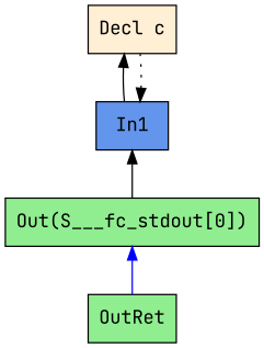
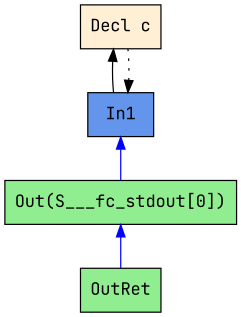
  digraph {
    fontname="JetBrains Mono"
    rankdir=TB
    node [fillcolor="#90EE90" fontname="JetBrains Mono" shape=box style=filled]
    edge [color="#000000" dir=back fontname="JetBrains Mono"]
    n1 [fillcolor="#FFEFD5" label="Decl c"]
    n2 [fillcolor="#6495ED" label=In1]
    n3 [label="Out(S___fc_stdout[0])"]
    n4 [label=OutRet]
    n1 -> n2 [style=solid]
    n2 -> n1 [style=dotted]
-   n2 -> n3
+   n2 -> n3 [color="#0000FF"]
    n3 -> n4 [color="#0000FF"]
  }
